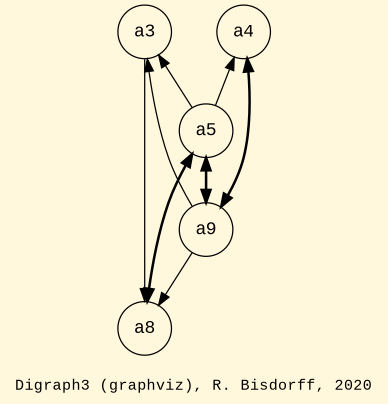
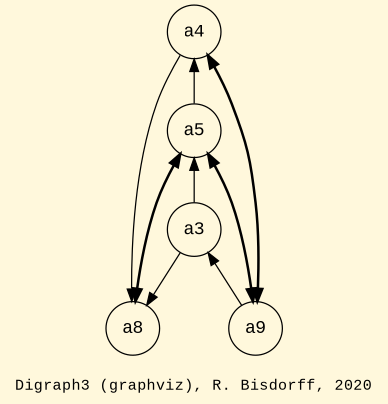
  digraph {
    bgcolor=cornsilk
    fontname="Liberation Mono"
    fontsize=12
    label="\nDigraph3 (graphviz), R. Bisdorff, 2020"
    node [fontname="Liberation Mono" shape=circle]
    edge [color=black dir=back fontname="Liberation Mono"]
    n1 [label=a3]
    n2 [label=a5]
    n3 [label=a8]
    n4 [label=a9]
    n5 [label=a4]
-   n1 -> n2
+   n2 -> n1
    n1 -> n3 [dir=forward]
    n1 -> n4
    n2 -> n3 [arrowhead=normal arrowtail=normal dir=both style="setlinewidth(2)"]
    n2 -> n4 [arrowhead=normal arrowtail=normal dir=both style="setlinewidth(2)"]
    n5 -> n2
-   n4 -> n3 [dir=forward]
+   n5 -> n3 [dir=forward]
    n5 -> n4 [arrowhead=normal arrowtail=normal dir=both style="setlinewidth(2)"]
  }
